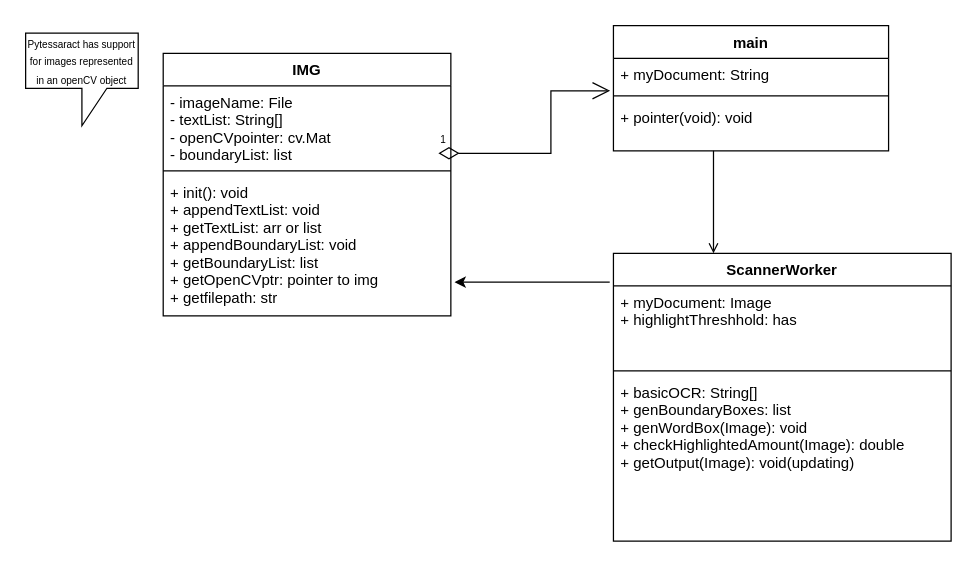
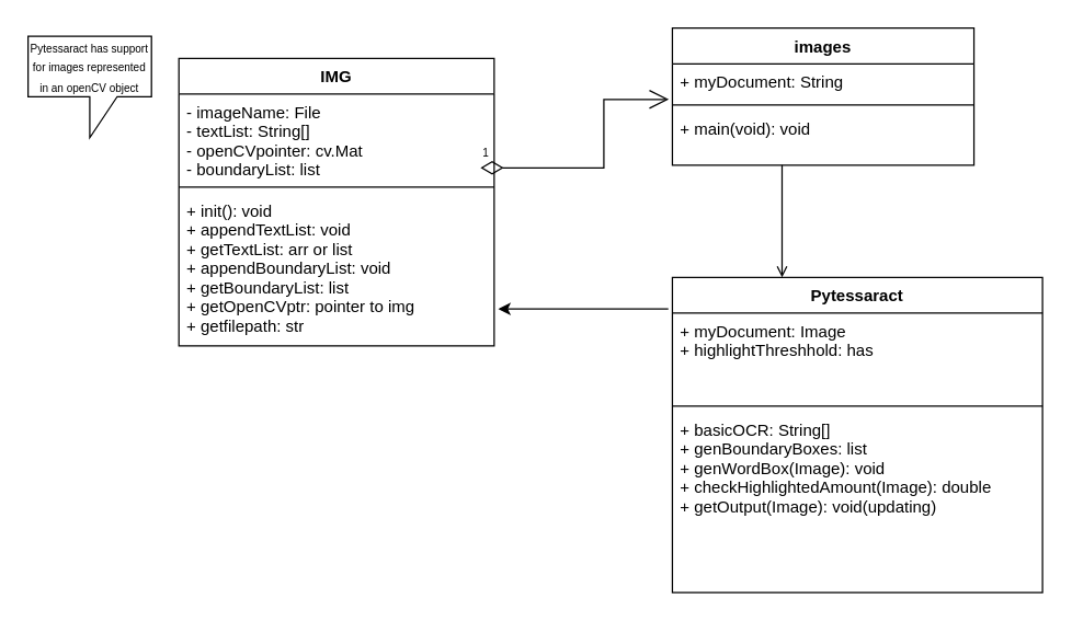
  <mxCell id="0" />
  <mxCell id="1" parent="0" />
- <mxCell id="2" value="main" style="swimlane;fontStyle=1;align=center;verticalAlign=top;childLayout=stackLayout;horizontal=1;startSize=26;horizontalStack=0;resizeParent=1;resizeParentMax=0;resizeLast=0;collapsible=1;marginBottom=0;" parent="1" vertex="1"><mxGeometry x="490" y="20" width="220" height="100" as="geometry" /></mxCell>
+ <mxCell id="2" value="images" style="swimlane;fontStyle=1;align=center;verticalAlign=top;childLayout=stackLayout;horizontal=1;startSize=26;horizontalStack=0;resizeParent=1;resizeParentMax=0;resizeLast=0;collapsible=1;marginBottom=0;" parent="1" vertex="1"><mxGeometry x="490" y="20" width="220" height="100" as="geometry" /></mxCell>
  <mxCell id="3" value="+ myDocument: String" style="text;strokeColor=none;fillColor=none;align=left;verticalAlign=top;spacingLeft=4;spacingRight=4;overflow=hidden;rotatable=0;points=[[0,0.5],[1,0.5]];portConstraint=eastwest;" parent="2" vertex="1"><mxGeometry y="26" width="220" height="26" as="geometry" /></mxCell>
  <mxCell id="4" value="" style="line;strokeWidth=1;fillColor=none;align=left;verticalAlign=middle;spacingTop=-1;spacingLeft=3;spacingRight=3;rotatable=0;labelPosition=right;points=[];portConstraint=eastwest;" parent="2" vertex="1"><mxGeometry y="52" width="220" height="8" as="geometry" /></mxCell>
- <mxCell id="5" value="+ pointer(void): void" style="text;strokeColor=none;fillColor=none;align=left;verticalAlign=top;spacingLeft=4;spacingRight=4;overflow=hidden;rotatable=0;points=[[0,0.5],[1,0.5]];portConstraint=eastwest;" parent="2" vertex="1"><mxGeometry y="60" width="220" height="40" as="geometry" /></mxCell>
- <mxCell id="6" value="ScannerWorker" style="swimlane;fontStyle=1;align=center;verticalAlign=top;childLayout=stackLayout;horizontal=1;startSize=26;horizontalStack=0;resizeParent=1;resizeParentMax=0;resizeLast=0;collapsible=1;marginBottom=0;" parent="1" vertex="1"><mxGeometry x="490" y="202" width="270" height="230" as="geometry" /></mxCell>
+ <mxCell id="5" value="+ main(void): void" style="text;strokeColor=none;fillColor=none;align=left;verticalAlign=top;spacingLeft=4;spacingRight=4;overflow=hidden;rotatable=0;points=[[0,0.5],[1,0.5]];portConstraint=eastwest;" parent="2" vertex="1"><mxGeometry y="60" width="220" height="40" as="geometry" /></mxCell>
+ <mxCell id="6" value="Pytessaract" style="swimlane;fontStyle=1;align=center;verticalAlign=top;childLayout=stackLayout;horizontal=1;startSize=26;horizontalStack=0;resizeParent=1;resizeParentMax=0;resizeLast=0;collapsible=1;marginBottom=0;" parent="1" vertex="1"><mxGeometry x="490" y="202" width="270" height="230" as="geometry" /></mxCell>
  <mxCell id="7" value="+ myDocument: Image&#10;+ highlightThreshhold: has" style="text;strokeColor=none;fillColor=none;align=left;verticalAlign=top;spacingLeft=4;spacingRight=4;overflow=hidden;rotatable=0;points=[[0,0.5],[1,0.5]];portConstraint=eastwest;" parent="6" vertex="1"><mxGeometry y="26" width="270" height="64" as="geometry" /></mxCell>
  <mxCell id="8" value="" style="line;strokeWidth=1;fillColor=none;align=left;verticalAlign=middle;spacingTop=-1;spacingLeft=3;spacingRight=3;rotatable=0;labelPosition=right;points=[];portConstraint=eastwest;" parent="6" vertex="1"><mxGeometry y="90" width="270" height="8" as="geometry" /></mxCell>
  <mxCell id="9" value="+ basicOCR: String[]&#10;+ genBoundaryBoxes: list&#10;+ genWordBox(Image): void&#10;+ checkHighlightedAmount(Image): double&#10;+ getOutput(Image): void(updating)&#10;" style="text;strokeColor=none;fillColor=none;align=left;verticalAlign=top;spacingLeft=4;spacingRight=4;overflow=hidden;rotatable=0;points=[[0,0.5],[1,0.5]];portConstraint=eastwest;" parent="6" vertex="1"><mxGeometry y="98" width="270" height="132" as="geometry" /></mxCell>
  <mxCell id="10" value="IMG" style="swimlane;fontStyle=1;align=center;verticalAlign=top;childLayout=stackLayout;horizontal=1;startSize=26;horizontalStack=0;resizeParent=1;resizeParentMax=0;resizeLast=0;collapsible=1;marginBottom=0;" parent="1" vertex="1"><mxGeometry x="130" y="42" width="230" height="210" as="geometry" /></mxCell>
  <mxCell id="11" value="- imageName: File&#10;- textList: String[]&#10;- openCVpointer: cv.Mat&#10;- boundaryList: list&#10;" style="text;strokeColor=none;fillColor=none;align=left;verticalAlign=top;spacingLeft=4;spacingRight=4;overflow=hidden;rotatable=0;points=[[0,0.5],[1,0.5]];portConstraint=eastwest;" parent="10" vertex="1"><mxGeometry y="26" width="230" height="64" as="geometry" /></mxCell>
  <mxCell id="12" value="" style="line;strokeWidth=1;fillColor=none;align=left;verticalAlign=middle;spacingTop=-1;spacingLeft=3;spacingRight=3;rotatable=0;labelPosition=right;points=[];portConstraint=eastwest;" parent="10" vertex="1"><mxGeometry y="90" width="230" height="8" as="geometry" /></mxCell>
  <mxCell id="13" value="+ init(): void&#10;+ appendTextList: void&#10;+ getTextList: arr or list&#10;+ appendBoundaryList: void &#10;+ getBoundaryList: list&#10;+ getOpenCVptr: pointer to img&#10;+ getfilepath: str " style="text;strokeColor=none;fillColor=none;align=left;verticalAlign=top;spacingLeft=4;spacingRight=4;overflow=hidden;rotatable=0;points=[[0,0.5],[1,0.5]];portConstraint=eastwest;" parent="10" vertex="1"><mxGeometry y="98" width="230" height="112" as="geometry" /></mxCell>
  <mxCell id="14" value="&lt;font style=&quot;font-size: 8px&quot;&gt;Pytessaract has support for images represented in an openCV object&lt;/font&gt;" style="shape=callout;whiteSpace=wrap;html=1;perimeter=calloutPerimeter;" parent="1" vertex="1"><mxGeometry x="20" y="26" width="90" height="74" as="geometry" /></mxCell>
  <mxCell id="15" value="1" style="endArrow=open;html=1;endSize=12;startArrow=diamondThin;startSize=14;startFill=0;edgeStyle=orthogonalEdgeStyle;align=left;verticalAlign=bottom;rounded=0;fontSize=8;entryX=-0.012;entryY=1;entryDx=0;entryDy=0;entryPerimeter=0;" parent="1" target="3" edge="1"><mxGeometry x="-1" y="3" relative="1" as="geometry"><mxPoint x="350" y="122" as="sourcePoint" /><mxPoint x="510" y="122" as="targetPoint" /><Array as="points"><mxPoint x="440" y="122" /><mxPoint x="440" y="72" /></Array></mxGeometry></mxCell>
  <mxCell id="16" value="" style="edgeStyle=orthogonalEdgeStyle;rounded=0;orthogonalLoop=1;jettySize=auto;html=1;fontSize=8;endArrow=open;" parent="1" source="5" target="6" edge="1"><mxGeometry relative="1" as="geometry"><Array as="points"><mxPoint x="570" y="132" /><mxPoint x="570" y="132" /></Array></mxGeometry></mxCell>
  <mxCell id="17" value="" style="endArrow=classic;html=1;rounded=0;entryX=1.013;entryY=0.759;entryDx=0;entryDy=0;entryPerimeter=0;exitX=-0.011;exitY=-0.047;exitDx=0;exitDy=0;exitPerimeter=0;" parent="1" source="7" target="13" edge="1"><mxGeometry width="50" height="50" relative="1" as="geometry"><mxPoint x="410" y="320" as="sourcePoint" /><mxPoint x="460" y="270" as="targetPoint" /></mxGeometry></mxCell>
